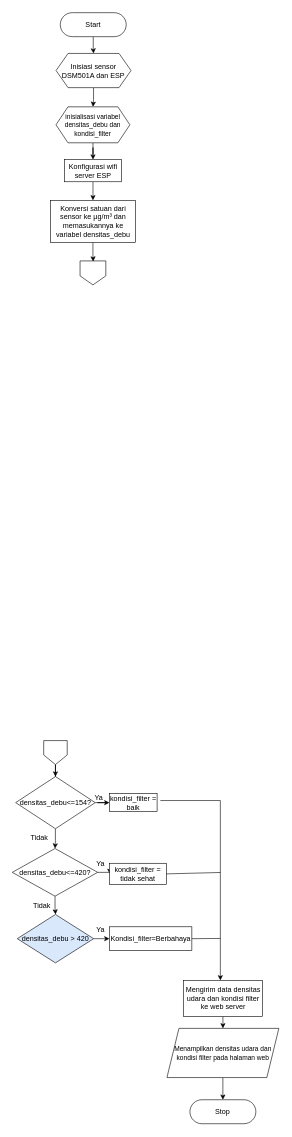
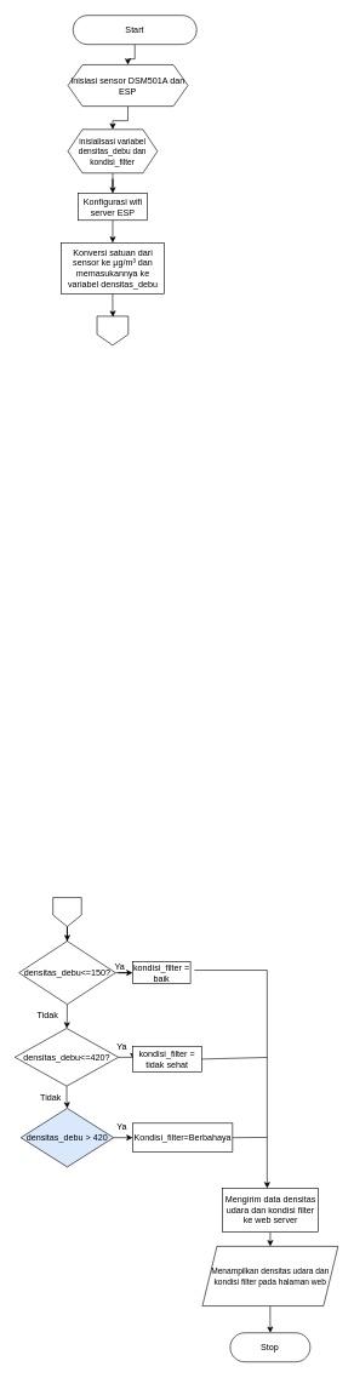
  <mxCell id="0" />
  <mxCell id="1" parent="0" />
  <mxCell id="2" value="" style="edgeStyle=orthogonalEdgeStyle;rounded=0;orthogonalLoop=1;jettySize=auto;html=1;" edge="1" parent="1" source="3" target="5"><mxGeometry relative="1" as="geometry" /></mxCell>
- <mxCell id="3" value="Start" style="html=1;dashed=0;whiteSpace=wrap;shape=mxgraph.dfd.start" vertex="1" parent="1"><mxGeometry x="100" y="20" width="110" height="40" as="geometry" /></mxCell>
+ <mxCell id="3" value="Start" style="html=1;dashed=0;whiteSpace=wrap;shape=mxgraph.dfd.start" vertex="1" parent="1"><mxGeometry x="100" y="20" width="170" height="40" as="geometry" /></mxCell>
  <mxCell id="4" value="" style="edgeStyle=orthogonalEdgeStyle;rounded=0;orthogonalLoop=1;jettySize=auto;html=1;" edge="1" parent="1" source="5" target="7"><mxGeometry relative="1" as="geometry" /></mxCell>
- <mxCell id="5" value="Inisiasi sensor DSM501A dan ESP" style="shape=hexagon;perimeter=hexagonPerimeter2;whiteSpace=wrap;html=1;fixedSize=1;dashed=0;" vertex="1" parent="1"><mxGeometry x="93" y="88" width="125" height="57" as="geometry" /></mxCell>
+ <mxCell id="5" value="Inisiasi sensor DSM501A dan ESP" style="shape=hexagon;perimeter=hexagonPerimeter2;whiteSpace=wrap;html=1;fixedSize=1;dashed=0;" vertex="1" parent="1"><mxGeometry x="93" y="88" width="165" height="57" as="geometry" /></mxCell>
  <mxCell id="6" value="" style="edgeStyle=orthogonalEdgeStyle;rounded=0;orthogonalLoop=1;jettySize=auto;html=1;" edge="1" parent="1" source="7" target="9"><mxGeometry relative="1" as="geometry" /></mxCell>
  <mxCell id="7" value="&lt;font style=&quot;font-size: 11px;&quot;&gt;inisialisasi variabel densitas_debu dan kondisi_filter&lt;/font&gt;" style="shape=hexagon;perimeter=hexagonPerimeter2;whiteSpace=wrap;html=1;fixedSize=1;dashed=0;" vertex="1" parent="1"><mxGeometry x="92.88" y="177" width="123.25" height="60" as="geometry" /></mxCell>
  <mxCell id="8" value="" style="edgeStyle=orthogonalEdgeStyle;rounded=0;orthogonalLoop=1;jettySize=auto;html=1;" edge="1" parent="1" source="9" target="11"><mxGeometry relative="1" as="geometry" /></mxCell>
  <mxCell id="9" value="Konfigurasi wifi server ESP" style="whiteSpace=wrap;html=1;dashed=0;" vertex="1" parent="1"><mxGeometry x="106.76" y="265" width="95.5" height="37" as="geometry" /></mxCell>
  <mxCell id="10" value="" style="edgeStyle=orthogonalEdgeStyle;rounded=0;orthogonalLoop=1;jettySize=auto;html=1;" edge="1" parent="1" source="11"><mxGeometry relative="1" as="geometry"><mxPoint x="154.9" y="435.066" as="targetPoint" /></mxGeometry></mxCell>
  <mxCell id="11" value="Konversi satuan dari sensor ke&amp;nbsp;µg/m³ dan memasukannya ke variabel densitas_debu" style="whiteSpace=wrap;html=1;dashed=0;" vertex="1" parent="1"><mxGeometry x="83.53" y="333" width="141.97" height="70" as="geometry" /></mxCell>
  <mxCell id="12" value="" style="shape=offPageConnector;whiteSpace=wrap;html=1;" vertex="1" parent="1"><mxGeometry x="133.01" y="434" width="42.99" height="40" as="geometry" /></mxCell>
  <mxCell id="13" value="" style="edgeStyle=orthogonalEdgeStyle;rounded=0;orthogonalLoop=1;jettySize=auto;html=1;" edge="1" parent="1" source="15" target="16"><mxGeometry relative="1" as="geometry" /></mxCell>
  <mxCell id="14" value="" style="edgeStyle=orthogonalEdgeStyle;rounded=0;orthogonalLoop=1;jettySize=auto;html=1;" edge="1" parent="1" source="15" target="20"><mxGeometry relative="1" as="geometry" /></mxCell>
- <mxCell id="15" value="densitas_debu&amp;lt;=154?" style="rhombus;whiteSpace=wrap;html=1;dashed=0;" vertex="1" parent="1"><mxGeometry x="25.63" y="1294" width="132.74" height="87" as="geometry" /></mxCell>
+ <mxCell id="15" value="densitas_debu&amp;lt;=150?" style="rhombus;whiteSpace=wrap;html=1;dashed=0;" vertex="1" parent="1"><mxGeometry x="25.63" y="1294" width="132.74" height="87" as="geometry" /></mxCell>
  <mxCell id="16" value="kondisi_filter = baik" style="whiteSpace=wrap;html=1;dashed=0;" vertex="1" parent="1"><mxGeometry x="182" y="1322.5" width="79.5" height="30" as="geometry" /></mxCell>
  <mxCell id="17" value="Ya" style="text;html=1;align=center;verticalAlign=middle;resizable=0;points=[];autosize=1;strokeColor=none;fillColor=none;" vertex="1" parent="1"><mxGeometry x="144.26" y="1314" width="40" height="30" as="geometry" /></mxCell>
  <mxCell id="18" value="" style="edgeStyle=orthogonalEdgeStyle;rounded=0;orthogonalLoop=1;jettySize=auto;html=1;" edge="1" parent="1" source="20" target="22"><mxGeometry relative="1" as="geometry" /></mxCell>
  <mxCell id="19" value="" style="edgeStyle=orthogonalEdgeStyle;rounded=0;orthogonalLoop=1;jettySize=auto;html=1;" edge="1" parent="1" source="20" target="24"><mxGeometry relative="1" as="geometry" /></mxCell>
  <mxCell id="20" value="densitas_debu&amp;lt;=420?" style="rhombus;whiteSpace=wrap;html=1;dashed=0;" vertex="1" parent="1"><mxGeometry x="20" y="1414.01" width="142.5" height="79.5" as="geometry" /></mxCell>
  <mxCell id="21" value="Tidak" style="text;html=1;align=center;verticalAlign=middle;resizable=0;points=[];autosize=1;strokeColor=none;fillColor=none;" vertex="1" parent="1"><mxGeometry x="39.5" y="1381" width="50" height="30" as="geometry" /></mxCell>
  <mxCell id="22" value="kondisi_filter = tidak sehat" style="whiteSpace=wrap;html=1;dashed=0;" vertex="1" parent="1"><mxGeometry x="182" y="1438.63" width="95" height="35.37" as="geometry" /></mxCell>
  <mxCell id="23" value="" style="edgeStyle=orthogonalEdgeStyle;rounded=0;orthogonalLoop=1;jettySize=auto;html=1;" edge="1" parent="1" source="24" target="27"><mxGeometry relative="1" as="geometry" /></mxCell>
  <mxCell id="24" value="densitas_debu &amp;gt; 420" style="rhombus;whiteSpace=wrap;html=1;dashed=0;fillColor=#dae8fc;" vertex="1" parent="1"><mxGeometry x="28.25" y="1524" width="127.5" height="80.75" as="geometry" /></mxCell>
  <mxCell id="25" value="Ya" style="text;html=1;align=center;verticalAlign=middle;resizable=0;points=[];autosize=1;strokeColor=none;fillColor=none;" vertex="1" parent="1"><mxGeometry x="147" y="1534" width="40" height="30" as="geometry" /></mxCell>
  <mxCell id="26" value="Ya" style="text;html=1;align=center;verticalAlign=middle;resizable=0;points=[];autosize=1;strokeColor=none;fillColor=none;" vertex="1" parent="1"><mxGeometry x="147" y="1424" width="40" height="30" as="geometry" /></mxCell>
  <mxCell id="27" value="Kondisi_filter=Berbahaya" style="whiteSpace=wrap;html=1;dashed=0;" vertex="1" parent="1"><mxGeometry x="182" y="1544.56" width="137.5" height="39.63" as="geometry" /></mxCell>
  <mxCell id="28" value="" style="endArrow=classic;html=1;rounded=0;" edge="1" parent="1"><mxGeometry width="50" height="50" relative="1" as="geometry"><mxPoint x="267" y="1334" as="sourcePoint" /><mxPoint x="367" y="1634" as="targetPoint" /><Array as="points"><mxPoint x="367" y="1334" /></Array></mxGeometry></mxCell>
  <mxCell id="29" value="" style="endArrow=none;html=1;rounded=0;exitX=1;exitY=0.5;exitDx=0;exitDy=0;" edge="1" parent="1" source="22"><mxGeometry width="50" height="50" relative="1" as="geometry"><mxPoint x="287" y="1474" as="sourcePoint" /><mxPoint x="367" y="1454" as="targetPoint" /></mxGeometry></mxCell>
  <mxCell id="30" value="" style="endArrow=none;html=1;rounded=0;exitX=1;exitY=0.5;exitDx=0;exitDy=0;" edge="1" parent="1" source="27"><mxGeometry width="50" height="50" relative="1" as="geometry"><mxPoint x="157" y="1544" as="sourcePoint" /><mxPoint x="367" y="1564" as="targetPoint" /></mxGeometry></mxCell>
  <mxCell id="31" value="" style="edgeStyle=orthogonalEdgeStyle;rounded=0;orthogonalLoop=1;jettySize=auto;html=1;" edge="1" parent="1" source="32" target="34"><mxGeometry relative="1" as="geometry" /></mxCell>
  <mxCell id="32" value="Mengirim data densitas udara dan kondisi filter ke web server" style="rounded=0;whiteSpace=wrap;html=1;" vertex="1" parent="1"><mxGeometry x="305.5" y="1634" width="131.5" height="60" as="geometry" /></mxCell>
  <mxCell id="33" value="" style="edgeStyle=orthogonalEdgeStyle;rounded=0;orthogonalLoop=1;jettySize=auto;html=1;" edge="1" parent="1" source="34" target="35"><mxGeometry relative="1" as="geometry" /></mxCell>
  <mxCell id="34" value="&lt;font style=&quot;font-size: 11px;&quot;&gt;Menampilkan densitas udara dan kondisi filter pada halaman web&lt;/font&gt;" style="shape=parallelogram;perimeter=parallelogramPerimeter;whiteSpace=wrap;html=1;fixedSize=1;rounded=0;" vertex="1" parent="1"><mxGeometry x="277.94" y="1714" width="186.62" height="82" as="geometry" /></mxCell>
  <mxCell id="35" value="Stop" style="html=1;dashed=0;whiteSpace=wrap;shape=mxgraph.dfd.start" vertex="1" parent="1"><mxGeometry x="316.25" y="1833" width="110" height="40" as="geometry" /></mxCell>
  <mxCell id="36" value="Tidak" style="text;html=1;align=center;verticalAlign=middle;resizable=0;points=[];autosize=1;strokeColor=none;fillColor=none;" vertex="1" parent="1"><mxGeometry x="43.76" y="1493.51" width="50" height="30" as="geometry" /></mxCell>
  <mxCell id="37" style="edgeStyle=orthogonalEdgeStyle;rounded=0;orthogonalLoop=1;jettySize=auto;html=1;entryX=0.5;entryY=0;entryDx=0;entryDy=0;" edge="1" parent="1" source="38" target="15"><mxGeometry relative="1" as="geometry" /></mxCell>
  <mxCell id="38" value="" style="shape=offPageConnector;whiteSpace=wrap;html=1;size=0.4;" vertex="1" parent="1"><mxGeometry x="72.38" y="1234" width="39.24" height="40" as="geometry" /></mxCell>
